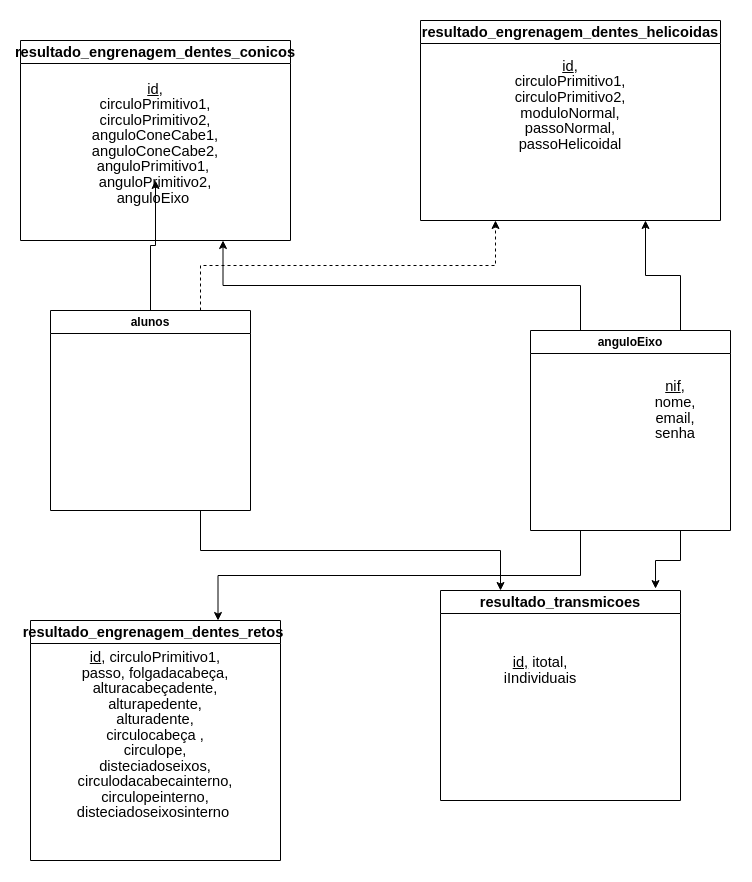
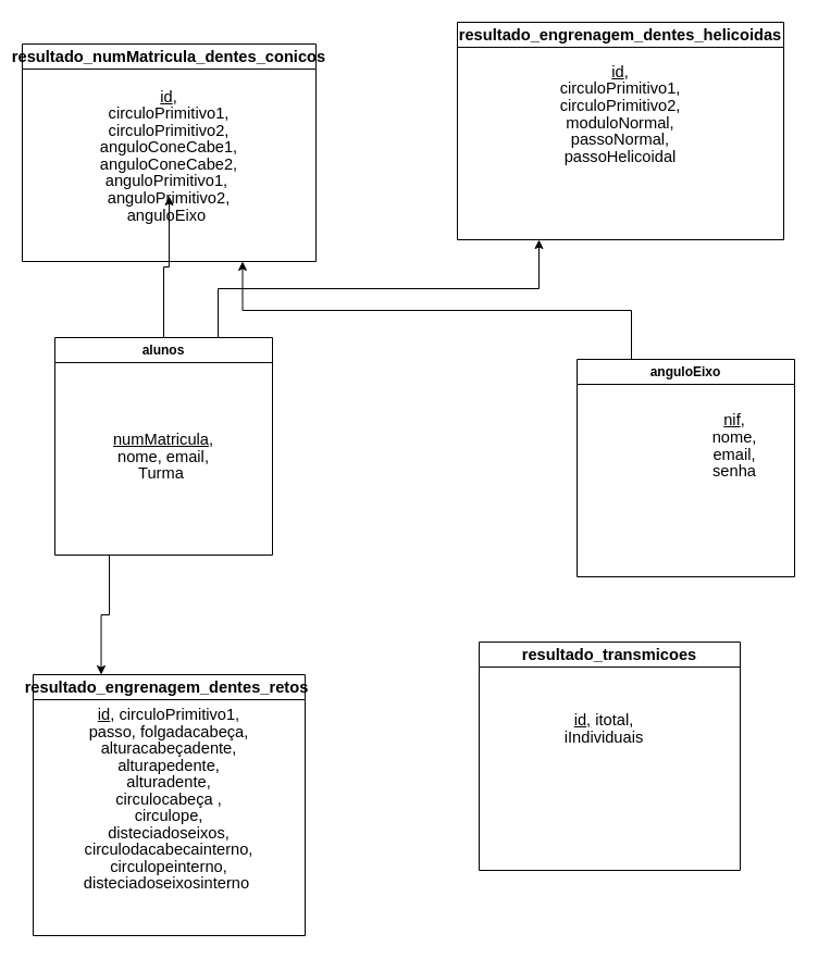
  <mxCell id="0" />
  <mxCell id="1" parent="0" />
  <mxCell id="2" style="edgeStyle=orthogonalEdgeStyle;rounded=0;orthogonalLoop=1;jettySize=auto;html=1;exitX=0.5;exitY=0;exitDx=0;exitDy=0;" edge="1" parent="1" source="6" target="14"><mxGeometry relative="1" as="geometry" /></mxCell>
- <mxCell id="3" style="edgeStyle=orthogonalEdgeStyle;rounded=0;orthogonalLoop=1;jettySize=auto;html=1;exitX=0.75;exitY=0;exitDx=0;exitDy=0;entryX=0.25;entryY=1;entryDx=0;entryDy=0;dashed=1;" edge="1" parent="1" source="6" target="15"><mxGeometry relative="1" as="geometry" /></mxCell>
- <mxCell id="5" style="edgeStyle=orthogonalEdgeStyle;rounded=0;orthogonalLoop=1;jettySize=auto;html=1;exitX=0.75;exitY=1;exitDx=0;exitDy=0;entryX=0.25;entryY=0;entryDx=0;entryDy=0;" edge="1" parent="1" source="6" target="19"><mxGeometry relative="1" as="geometry" /></mxCell>
+ <mxCell id="3" style="edgeStyle=orthogonalEdgeStyle;rounded=0;orthogonalLoop=1;jettySize=auto;html=1;exitX=0.75;exitY=0;exitDx=0;exitDy=0;entryX=0.25;entryY=1;entryDx=0;entryDy=0;" edge="1" parent="1" source="6" target="15"><mxGeometry relative="1" as="geometry" /></mxCell>
+ <mxCell id="4" style="edgeStyle=orthogonalEdgeStyle;rounded=0;orthogonalLoop=1;jettySize=auto;html=1;exitX=0.25;exitY=1;exitDx=0;exitDy=0;entryX=0.25;entryY=0;entryDx=0;entryDy=0;" edge="1" parent="1" source="6" target="17"><mxGeometry relative="1" as="geometry" /></mxCell>
  <mxCell id="6" value="alunos" style="swimlane;whiteSpace=wrap;html=1;" vertex="1" parent="1"><mxGeometry x="50" y="310" width="200" height="200" as="geometry" /></mxCell>
+ <mxCell id="7" value="&lt;u&gt;&lt;span style=&quot;font-size:11.0pt;line-height:106%;&lt;br/&gt;font-family:&amp;quot;Calibri&amp;quot;,sans-serif;mso-ascii-theme-font:minor-latin;mso-fareast-font-family:&lt;br/&gt;Calibri;mso-fareast-theme-font:minor-latin;mso-hansi-theme-font:minor-latin;&lt;br/&gt;mso-bidi-font-family:&amp;quot;Times New Roman&amp;quot;;mso-bidi-theme-font:minor-bidi;&lt;br/&gt;mso-ansi-language:PT-BR;mso-fareast-language:EN-US;mso-bidi-language:AR-SA&quot;&gt;numMatricula&lt;/span&gt;&lt;/u&gt;&lt;span style=&quot;font-size:11.0pt;line-height:106%;font-family:&amp;quot;Calibri&amp;quot;,sans-serif;&lt;br/&gt;mso-ascii-theme-font:minor-latin;mso-fareast-font-family:Calibri;mso-fareast-theme-font:&lt;br/&gt;minor-latin;mso-hansi-theme-font:minor-latin;mso-bidi-font-family:&amp;quot;Times New Roman&amp;quot;;&lt;br/&gt;mso-bidi-theme-font:minor-bidi;mso-ansi-language:PT-BR;mso-fareast-language:&lt;br/&gt;EN-US;mso-bidi-language:AR-SA&quot;&gt;, nome, email, Turma&amp;nbsp;&lt;/span&gt;" style="text;html=1;align=center;verticalAlign=middle;whiteSpace=wrap;rounded=0;" vertex="1" parent="6"><mxGeometry x="40" y="60" width="120" height="100" as="geometry" /></mxCell>
  <mxCell id="8" style="edgeStyle=orthogonalEdgeStyle;rounded=0;orthogonalLoop=1;jettySize=auto;html=1;exitX=0.25;exitY=0;exitDx=0;exitDy=0;entryX=0.75;entryY=1;entryDx=0;entryDy=0;" edge="1" parent="1" source="11" target="13"><mxGeometry relative="1" as="geometry" /></mxCell>
- <mxCell id="9" style="edgeStyle=orthogonalEdgeStyle;rounded=0;orthogonalLoop=1;jettySize=auto;html=1;exitX=0.75;exitY=0;exitDx=0;exitDy=0;entryX=0.75;entryY=1;entryDx=0;entryDy=0;" edge="1" parent="1" source="11" target="15"><mxGeometry relative="1" as="geometry" /></mxCell>
- <mxCell id="10" style="edgeStyle=orthogonalEdgeStyle;rounded=0;orthogonalLoop=1;jettySize=auto;html=1;exitX=0.25;exitY=1;exitDx=0;exitDy=0;entryX=0.75;entryY=0;entryDx=0;entryDy=0;" edge="1" parent="1" source="11" target="17"><mxGeometry relative="1" as="geometry" /></mxCell>
  <mxCell id="11" value="anguloEixo" style="swimlane;whiteSpace=wrap;html=1;" vertex="1" parent="1"><mxGeometry x="530" y="330" width="200" height="200" as="geometry" /></mxCell>
  <mxCell id="12" value="&lt;u&gt;&lt;span style=&quot;font-size:11.0pt;line-height:106%;&lt;br/&gt;font-family:&amp;quot;Calibri&amp;quot;,sans-serif;mso-ascii-theme-font:minor-latin;mso-fareast-font-family:&lt;br/&gt;Calibri;mso-fareast-theme-font:minor-latin;mso-hansi-theme-font:minor-latin;&lt;br/&gt;mso-bidi-font-family:&amp;quot;Times New Roman&amp;quot;;mso-bidi-theme-font:minor-bidi;&lt;br/&gt;mso-ansi-language:PT-BR;mso-fareast-language:EN-US;mso-bidi-language:AR-SA&quot;&gt;nif&lt;/span&gt;&lt;/u&gt;&lt;span style=&quot;font-size:11.0pt;line-height:106%;font-family:&amp;quot;Calibri&amp;quot;,sans-serif;&lt;br/&gt;mso-ascii-theme-font:minor-latin;mso-fareast-font-family:Calibri;mso-fareast-theme-font:&lt;br/&gt;minor-latin;mso-hansi-theme-font:minor-latin;mso-bidi-font-family:&amp;quot;Times New Roman&amp;quot;;&lt;br/&gt;mso-bidi-theme-font:minor-bidi;mso-ansi-language:PT-BR;mso-fareast-language:&lt;br/&gt;EN-US;mso-bidi-language:AR-SA&quot;&gt;, nome, email, senha&lt;/span&gt;" style="text;html=1;align=center;verticalAlign=middle;whiteSpace=wrap;rounded=0;" vertex="1" parent="11"><mxGeometry x="115" y="65" width="60" height="30" as="geometry" /></mxCell>
- <mxCell id="13" value="&lt;b&gt;&lt;span style=&quot;font-size: 11pt; line-height: 106%; font-family: Calibri, sans-serif;&quot;&gt;resultado_engrenagem_dentes_conicos&lt;/span&gt;&lt;/b&gt;&lt;span style=&quot;font-size: 11pt; line-height: 106%; font-family: Calibri, sans-serif;&quot;&gt;&lt;/span&gt;" style="swimlane;whiteSpace=wrap;html=1;" vertex="1" parent="1"><mxGeometry x="20" y="40" width="270" height="200" as="geometry" /></mxCell>
+ <mxCell id="13" value="&lt;b&gt;&lt;span style=&quot;font-size: 11pt; line-height: 106%; font-family: Calibri, sans-serif;&quot;&gt;resultado_numMatricula_dentes_conicos&lt;/span&gt;&lt;/b&gt;&lt;span style=&quot;font-size: 11pt; line-height: 106%; font-family: Calibri, sans-serif;&quot;&gt;&lt;/span&gt;" style="swimlane;whiteSpace=wrap;html=1;" vertex="1" parent="1"><mxGeometry x="20" y="40" width="270" height="200" as="geometry" /></mxCell>
  <mxCell id="14" value="&#10;&lt;u&gt;&lt;span style=&quot;font-size:11.0pt;line-height:106%;&#10;font-family:&amp;quot;Calibri&amp;quot;,sans-serif;mso-ascii-theme-font:minor-latin;mso-fareast-font-family:&#10;Calibri;mso-fareast-theme-font:minor-latin;mso-hansi-theme-font:minor-latin;&#10;mso-bidi-theme-font:minor-latin;color:black;mso-themecolor:text1;mso-style-textoutline-type:&#10;none;mso-style-textoutline-outlinestyle-dpiwidth:0pt;mso-style-textoutline-outlinestyle-linecap:&#10;flat;mso-style-textoutline-outlinestyle-join:round;mso-style-textoutline-outlinestyle-pctmiterlimit:&#10;0%;mso-style-textoutline-outlinestyle-dash:solid;mso-style-textoutline-outlinestyle-align:&#10;center;mso-style-textoutline-outlinestyle-compound:simple;mso-ansi-language:&#10;PT-BR;mso-fareast-language:EN-US;mso-bidi-language:AR-SA&quot;&gt;id&lt;/span&gt;&lt;/u&gt;&lt;span style=&quot;font-size:11.0pt;line-height:106%;font-family:&amp;quot;Calibri&amp;quot;,sans-serif;&#10;mso-ascii-theme-font:minor-latin;mso-fareast-font-family:Calibri;mso-fareast-theme-font:&#10;minor-latin;mso-hansi-theme-font:minor-latin;mso-bidi-theme-font:minor-latin;&#10;color:black;mso-themecolor:text1;mso-style-textoutline-type:none;mso-style-textoutline-outlinestyle-dpiwidth:&#10;0pt;mso-style-textoutline-outlinestyle-linecap:flat;mso-style-textoutline-outlinestyle-join:&#10;round;mso-style-textoutline-outlinestyle-pctmiterlimit:0%;mso-style-textoutline-outlinestyle-dash:&#10;solid;mso-style-textoutline-outlinestyle-align:center;mso-style-textoutline-outlinestyle-compound:&#10;simple;mso-ansi-language:PT-BR;mso-fareast-language:EN-US;mso-bidi-language:&#10;AR-SA&quot;&gt;, circuloPrimitivo1, circuloPrimitivo2, anguloConeCabe1, anguloConeCabe2,&#10;anguloPrimitivo1,&lt;span style=&quot;mso-spacerun:yes&quot;&gt;&amp;nbsp; &lt;/span&gt;anguloPrimitivo2, anguloEixo&lt;span style=&quot;mso-spacerun:yes&quot;&gt;&amp;nbsp; &lt;/span&gt;&lt;/span&gt;&#10;&#10;&#10;&#10;" style="text;html=1;align=center;verticalAlign=middle;whiteSpace=wrap;rounded=0;" vertex="1" parent="13"><mxGeometry x="105" y="110" width="60" height="30" as="geometry" /></mxCell>
  <mxCell id="15" value="&lt;b&gt;&lt;span style=&quot;font-size: 11pt; line-height: 106%; font-family: Calibri, sans-serif;&quot;&gt;resultado_engrenagem_dentes_helicoidas&lt;/span&gt;&lt;/b&gt;&lt;span style=&quot;font-size: 11pt; line-height: 106%; font-family: Calibri, sans-serif;&quot;&gt;&lt;/span&gt;" style="swimlane;whiteSpace=wrap;html=1;" vertex="1" parent="1"><mxGeometry x="420" width="300" height="200" as="geometry" y="20" /></mxCell>
  <mxCell id="16" value="&lt;u&gt;&lt;span style=&quot;font-size: 11pt; line-height: 106%; font-family: Calibri, sans-serif;&quot;&gt;id&lt;/span&gt;&lt;/u&gt;&lt;span style=&quot;font-size: 11pt; line-height: 106%; font-family: Calibri, sans-serif;&quot;&gt;, circuloPrimitivo1, circuloPrimitivo2, moduloNormal, passoNormal, passoHelicoidal&lt;/span&gt;" style="text;html=1;align=center;verticalAlign=middle;whiteSpace=wrap;rounded=0;" vertex="1" parent="15"><mxGeometry x="120" y="70" width="60" height="30" as="geometry" /></mxCell>
  <mxCell id="17" value="&lt;b&gt;&lt;span style=&quot;font-size: 11pt; line-height: 106%; font-family: Calibri, sans-serif;&quot;&gt;resultado_engrenagem_dentes_retos&amp;nbsp;&lt;/span&gt;&lt;/b&gt;" style="swimlane;whiteSpace=wrap;html=1;" vertex="1" parent="1"><mxGeometry x="30" y="620" width="250" height="240" as="geometry" /></mxCell>
  <mxCell id="18" value="&lt;u&gt;&lt;span style=&quot;font-size: 11pt; line-height: 106%; font-family: Calibri, sans-serif;&quot;&gt;id&lt;/span&gt;&lt;/u&gt;&lt;span style=&quot;font-size: 11pt; line-height: 106%; font-family: Calibri, sans-serif;&quot;&gt;,&lt;/span&gt;&lt;span style=&quot;font-size:11.0pt;line-height:106%;font-family:&amp;quot;Calibri&amp;quot;,sans-serif;&lt;br/&gt;mso-ascii-theme-font:minor-latin;mso-fareast-font-family:Calibri;mso-fareast-theme-font:&lt;br/&gt;minor-latin;mso-hansi-theme-font:minor-latin;mso-bidi-font-family:&amp;quot;Times New Roman&amp;quot;;&lt;br/&gt;mso-bidi-theme-font:minor-bidi;mso-ansi-language:PT-BR;mso-fareast-language:&lt;br/&gt;EN-US;mso-bidi-language:AR-SA&quot;&gt; &lt;/span&gt;&lt;span style=&quot;font-size: 11pt; line-height: 106%; font-family: Calibri, sans-serif;&quot;&gt;circuloPrimitivo1, passo, folgadacabeça, alturacabeçadente, alturapedente,&lt;br/&gt;alturadente, circulocabeça , circulope, disteciadoseixos, circulodacabecainterno,&lt;br/&gt;circulopeinterno, disteciadoseixosinterno&amp;nbsp;&lt;/span&gt;" style="text;html=1;align=center;verticalAlign=middle;whiteSpace=wrap;rounded=0;" vertex="1" parent="17"><mxGeometry x="95" y="100" width="60" height="30" as="geometry" /></mxCell>
  <mxCell id="19" value="&lt;b&gt;&lt;span style=&quot;font-size: 11pt; line-height: 106%; font-family: Calibri, sans-serif;&quot;&gt;resultado_transmicoes&lt;/span&gt;&lt;/b&gt;&lt;span style=&quot;font-size: 11pt; line-height: 106%; font-family: Calibri, sans-serif;&quot;&gt;&lt;/span&gt;" style="swimlane;whiteSpace=wrap;html=1;" vertex="1" parent="1"><mxGeometry x="440" y="590" width="240" height="210" as="geometry" /></mxCell>
- <mxCell id="20" value="&lt;u&gt;&lt;span style=&quot;font-size: 11pt; line-height: 106%; font-family: Calibri, sans-serif;&quot;&gt;id,&lt;/span&gt;&lt;/u&gt;&lt;span style=&quot;font-size: 11pt; line-height: 106%; font-family: Calibri, sans-serif;&quot;&gt; itotal, iIndividuais&lt;/span&gt;" style="text;html=1;align=center;verticalAlign=middle;whiteSpace=wrap;rounded=0;" vertex="1" parent="19"><mxGeometry x="70" y="65" width="60" height="30" as="geometry" /></mxCell>
- <mxCell id="21" style="edgeStyle=orthogonalEdgeStyle;rounded=0;orthogonalLoop=1;jettySize=auto;html=1;exitX=0.75;exitY=1;exitDx=0;exitDy=0;entryX=0.896;entryY=-0.009;entryDx=0;entryDy=0;entryPerimeter=0;" edge="1" parent="1" source="11" target="19"><mxGeometry relative="1" as="geometry" /></mxCell>
+ <mxCell id="20" value="&lt;u&gt;&lt;span style=&quot;font-size: 11pt; line-height: 106%; font-family: Calibri, sans-serif;&quot;&gt;id,&lt;/span&gt;&lt;/u&gt;&lt;span style=&quot;font-size: 11pt; line-height: 106%; font-family: Calibri, sans-serif;&quot;&gt; itotal, iIndividuais&lt;/span&gt;" style="text;html=1;align=center;verticalAlign=middle;whiteSpace=wrap;rounded=0;" vertex="1" parent="19"><mxGeometry x="85" y="65" width="60" height="30" as="geometry" /></mxCell>
